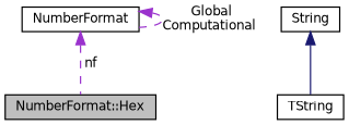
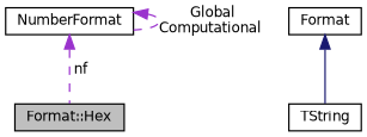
  digraph {
    node [color=black fillcolor=white fontname=Helvetica fontsize=10 shape=record style=filled]
    edge [color=darkorchid3 dir=back fontname=Helvetica fontsize=10 labelfontname=Helvetica labelfontsize=10 style=dashed]
-   n1 [fillcolor=grey75 fontcolor=black height=0.2 label="NumberFormat::Hex" width=0.4]
+   n1 [fillcolor=grey75 fontcolor=black height=0.2 label="Format::Hex" width=0.4]
    n2 [height=0.2 label=NumberFormat width=0.4]
    n3 [height=0.2 label=TString width=0.4]
-   n4 [height=0.2 label=String width=0.4]
+   n4 [height=0.2 label=Format width=0.4]
    n2 -> n1 [label=" nf"]
    n2 -> n2 [label=" Global\nComputational"]
    n4 -> n3 [color=midnightblue style=solid]
  }
